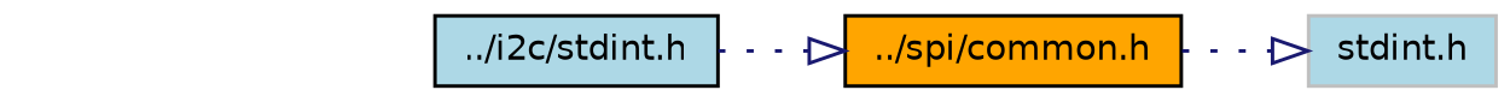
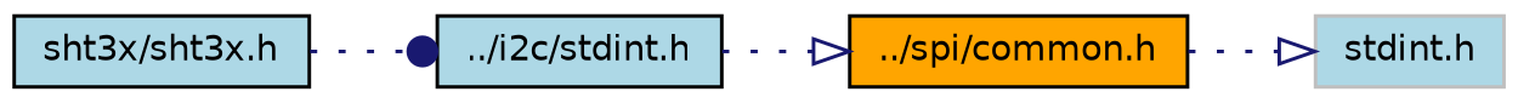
  digraph {
    rankdir=LR
    node [color=black fillcolor=lightblue fontname=Helvetica fontsize=10 shape=record style=filled]
    edge [arrowhead=onormal color=midnightblue fontname=Helvetica fontsize=10 labelfontname=Helvetica labelfontsize=10 style=dotted]
+   n1 [fontcolor=black height=0.2 label="sht3x/sht3x.h" width=0.4]
    n2 [height=0.2 label="../i2c/stdint.h" width=0.4]
    n3 [fillcolor=orange height=0.2 label="../spi/common.h" width=0.4]
    n4 [color=grey75 height=0.2 label="stdint.h" width=0.4]
+   n1 -> n2 [arrowhead=dot]
    n2 -> n3
    n3 -> n4
  }
